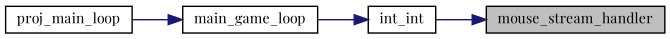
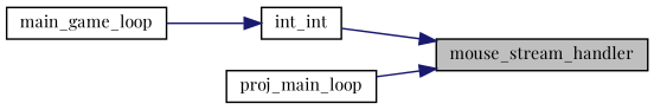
  digraph {
    fontname="Playfair Display"
    rankdir=RL
    node [color=black fillcolor=white fontname="Playfair Display" fontsize=10 shape=record style=filled]
    edge [color=midnightblue dir=back fontname="Playfair Display" fontsize=10 labelfontname=Helvetica labelfontsize=10 style=solid]
    n1 [fillcolor=grey75 fontcolor=black height=0.2 label=mouse_stream_handler width=0.4]
    n2 [height=0.2 label=int_int width=0.4]
    n3 [height=0.2 label=main_game_loop width=0.4]
    n4 [height=0.2 label=proj_main_loop width=0.4]
    n1 -> n2
    n2 -> n3
-   n3 -> n4
+   n1 -> n4
  }
